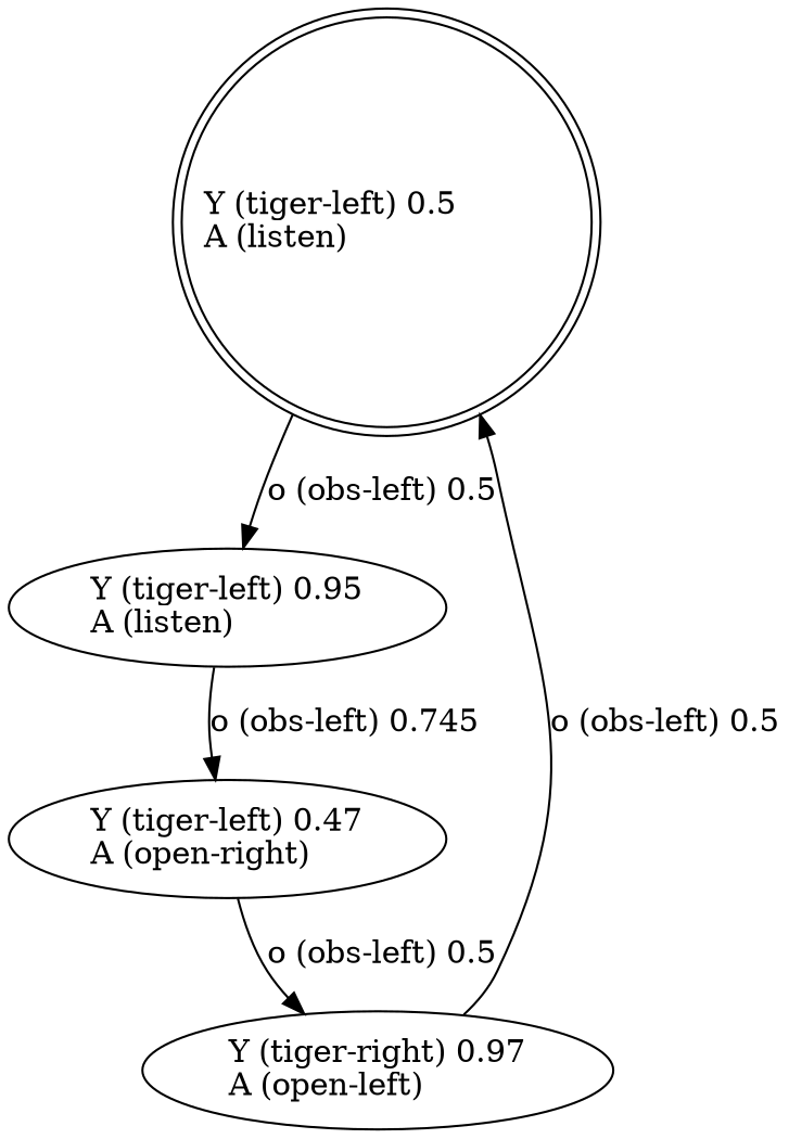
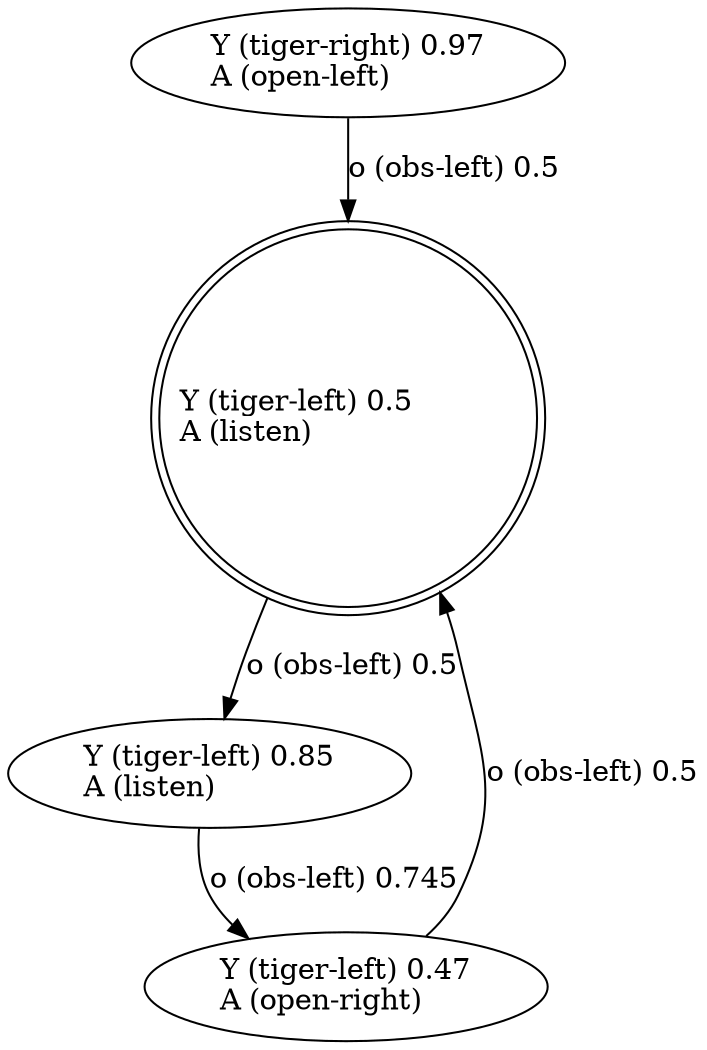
  digraph {
    n1 [label="Y (tiger-left) 0.5\lA (listen)\l" labeljust=l shape=doublecircle]
-   n2 [label="Y (tiger-left) 0.95\lA (listen)\l"]
+   n2 [label="Y (tiger-left) 0.85\lA (listen)\l"]
    n3 [label="Y (tiger-left) 0.47\lA (open-right)\l"]
    n4 [label="Y (tiger-right) 0.97\lA (open-left)\l"]
    n1 -> n2 [label="o (obs-left) 0.5\l"]
    n2 -> n3 [label="o (obs-left) 0.745\l"]
-   n3 -> n4 [label="o (obs-left) 0.5\l"]
+   n3 -> n1 [label="o (obs-left) 0.5\l"]
    n4 -> n1 [label="o (obs-left) 0.5\l"]
  }
